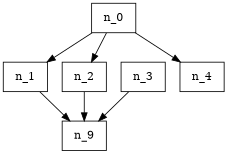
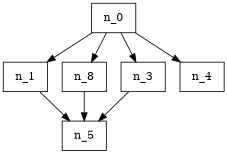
  strict digraph {
    cpathlen=49
    deadline=53
    fontname="DejaVu Serif"
    period=59
    workload=98
    node [distance=35 factor=0.649382 fontname="DejaVu Serif" marked=0 object=2 shape=rectangle threads=1 visited=0 wcet=6 wcetone=6]
    edge [fontname="DejaVu Serif"]
    n_0 [distance=6 height=0.5 texlbl="${d:6, n_0 = \langle o_2, c_1:6, c(1):6, F:0.65 \rangle}$" width=0.75]
    n_1 [distance=12 height=0.5 texlbl="${d:12, n_1 = \langle o_2, c_1:6, c(1):6, F:0.65 \rangle}$" width=0.75]
-   n_2 [factor=0.247560 height=0.5 object=1 texlbl="${d:35, n_2 = \langle o_1, c_1:29, c(1):29, F:0.25 \rangle}$" wcet=29 wcetone=29 width=0.75]
+   n_2 [factor=0.247560 height=0.5 object=1 texlbl="${d:35, n_2 = \langle o_1, c_1:29, c(1):29, F:0.25 \rangle}$" wcet=29 wcetone=29 width=0.75 label=n_8]
    n_3 [distance=20 factor=0.523578 height=0.5 object=0 texlbl="${d:20, n_3 = \langle o_0, c_1:14, c(1):14, F:0.52 \rangle}$" wcet=14 wcetone=14 width=0.75]
    n_4 [factor=0.247560 height=0.5 object=1 texlbl="${d:35, n_4 = \langle o_1, c_1:29, c(1):29, F:0.25 \rangle}$" wcet=29 wcetone=29 width=0.75]
-   n_5 [distance=49 factor=0.523578 height=0.5 object=0 texlbl="${d:49, n_5 = \langle o_0, c_1:14, c(1):14, F:0.52 \rangle}$" wcet=14 wcetone=14 width=0.75 label=n_9]
+   n_5 [distance=49 factor=0.523578 height=0.5 object=0 texlbl="${d:49, n_5 = \langle o_0, c_1:14, c(1):14, F:0.52 \rangle}$" wcet=14 wcetone=14 width=0.75]
    n_0 -> n_1
    n_0 -> n_2
+   n_0 -> n_3
    n_0 -> n_4
    n_1 -> n_5
    n_2 -> n_5
    n_3 -> n_5
  }
